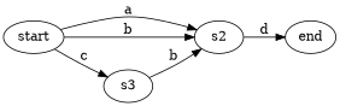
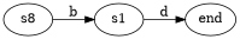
  digraph {
    rankdir=LR
-   n1 [label=start]
-   s2
-   s3
+   s2 [label=s1]
+   s3 [label=s8]
    n4 [label=end]
-   n1 -> s2 [label=a]
-   n1 -> s2 [label=b]
-   n1 -> s3 [label=c]
    s2 -> n4 [label=d]
    s3 -> s2 [label=b]
  }
